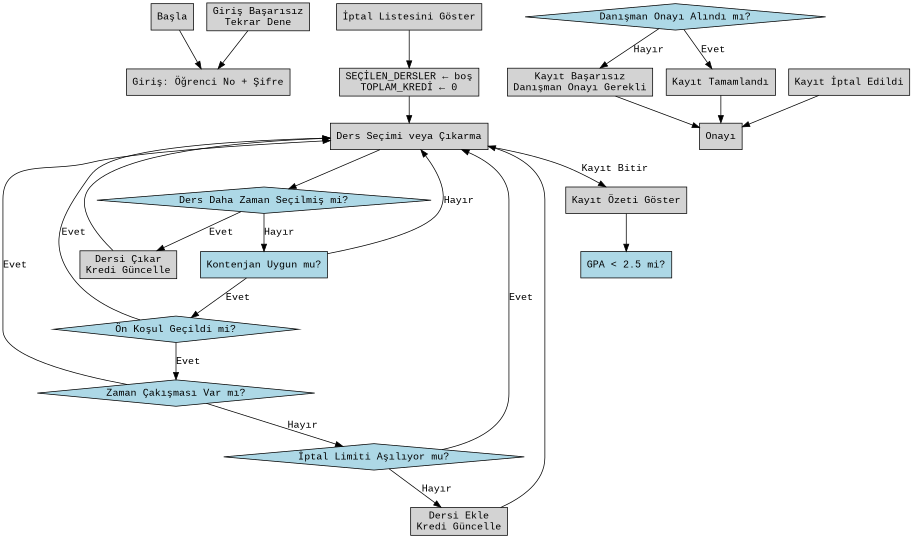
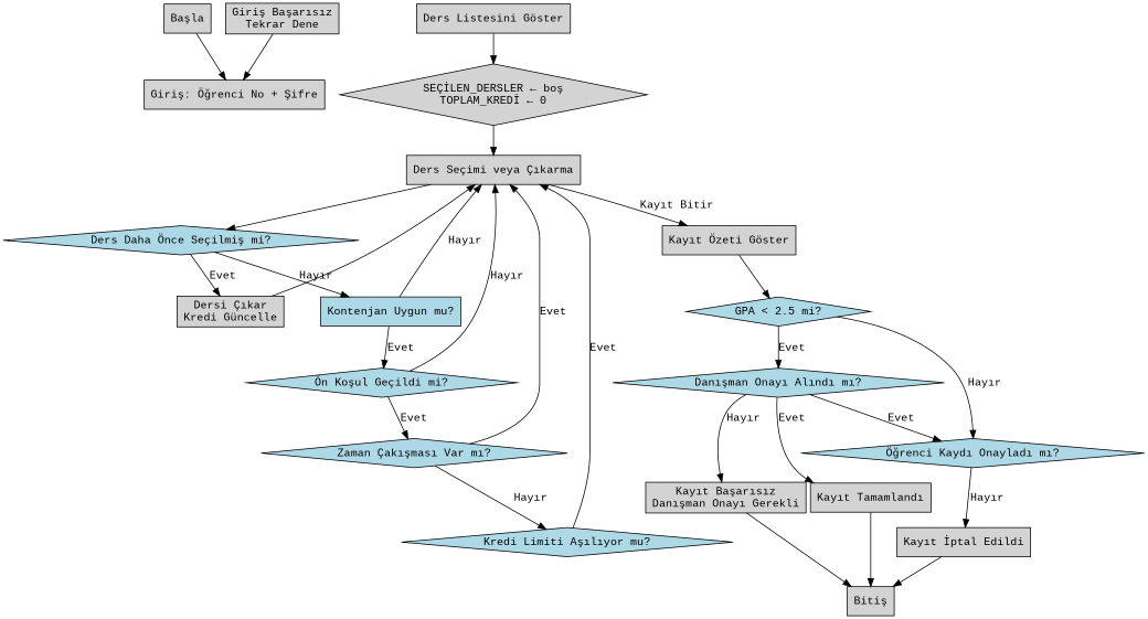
  digraph {
    fontname="Liberation Mono"
    rankdir=TB
    node [fillcolor=lightgray fontname="Liberation Mono" shape=rectangle style=filled]
    edge [fontname="Liberation Mono"]
    n1 [label="Başla"]
    n2 [label="Giriş: Öğrenci No + Şifre"]
    n3 [label="Giriş Başarısız\nTekrar Dene"]
-   n4 [label="İptal Listesini Göster"]
-   n5 [label="SEÇİLEN_DERSLER ← boş\nTOPLAM_KREDİ ← 0"]
+   n4 [label="Ders Listesini Göster"]
+   n5 [label="SEÇİLEN_DERSLER ← boş\nTOPLAM_KREDİ ← 0" shape=diamond]
    n6 [label="Ders Seçimi veya Çıkarma"]
-   n7 [fillcolor=lightblue label="Ders Daha Zaman Seçilmiş mi?" shape=diamond]
+   n7 [fillcolor=lightblue label="Ders Daha Önce Seçilmiş mi?" shape=diamond]
    n8 [label="Kayıt Özeti Göster"]
    n9 [label="Dersi Çıkar\nKredi Güncelle"]
    n10 [fillcolor=lightblue label="Kontenjan Uygun mu?" shape=box]
-   n11 [fillcolor=lightblue label="GPA < 2.5 mi?" shape=box]
+   n11 [fillcolor=lightblue label="GPA < 2.5 mi?" shape=diamond]
    n12 [fillcolor=lightblue label="Ön Koşul Geçildi mi?" shape=diamond]
    n13 [fillcolor=lightblue label="Zaman Çakışması Var mı?" shape=diamond]
-   n14 [fillcolor=lightblue label="İptal Limiti Aşılıyor mu?" shape=diamond]
-   n15 [label="Dersi Ekle\nKredi Güncelle"]
+   n14 [fillcolor=lightblue label="Kredi Limiti Aşılıyor mu?" shape=diamond]
    n16 [fillcolor=lightblue label="Danışman Onayı Alındı mı?" shape=diamond]
+   n17 [fillcolor=lightblue label="Öğrenci Kaydı Onayladı mı?" shape=diamond]
    n18 [label="Kayıt Başarısız\nDanışman Onayı Gerekli"]
    n19 [label="Kayıt Tamamlandı"]
    n20 [label="Kayıt İptal Edildi"]
-   n21 [label="Onayı"]
+   n21 [label="Bitiş"]
    n1 -> n2
    n3 -> n2
    n4 -> n5
    n5 -> n6
    n6 -> n7
    n6 -> n8 [label="Kayıt Bitir"]
    n7 -> n9 [label=Evet]
    n7 -> n10 [label="Hayır"]
    n8 -> n11
    n9 -> n6
    n10 -> n6 [label="Hayır"]
    n10 -> n12 [label=Evet]
-   n12 -> n6 [label=Evet]
+   n11 -> n16 [label=Evet]
+   n11 -> n17 [label="Hayır"]
+   n12 -> n6 [label="Hayır"]
    n12 -> n13 [label=Evet]
    n13 -> n6 [label=Evet]
    n13 -> n14 [label="Hayır"]
    n14 -> n6 [label=Evet]
-   n14 -> n15 [label="Hayır"]
-   n15 -> n6
+   n16 -> n17 [label=Evet]
    n16 -> n18 [label="Hayır"]
    n16 -> n19 [label=Evet]
+   n17 -> n20 [label="Hayır"]
    n18 -> n21
    n19 -> n21
    n20 -> n21
  }
